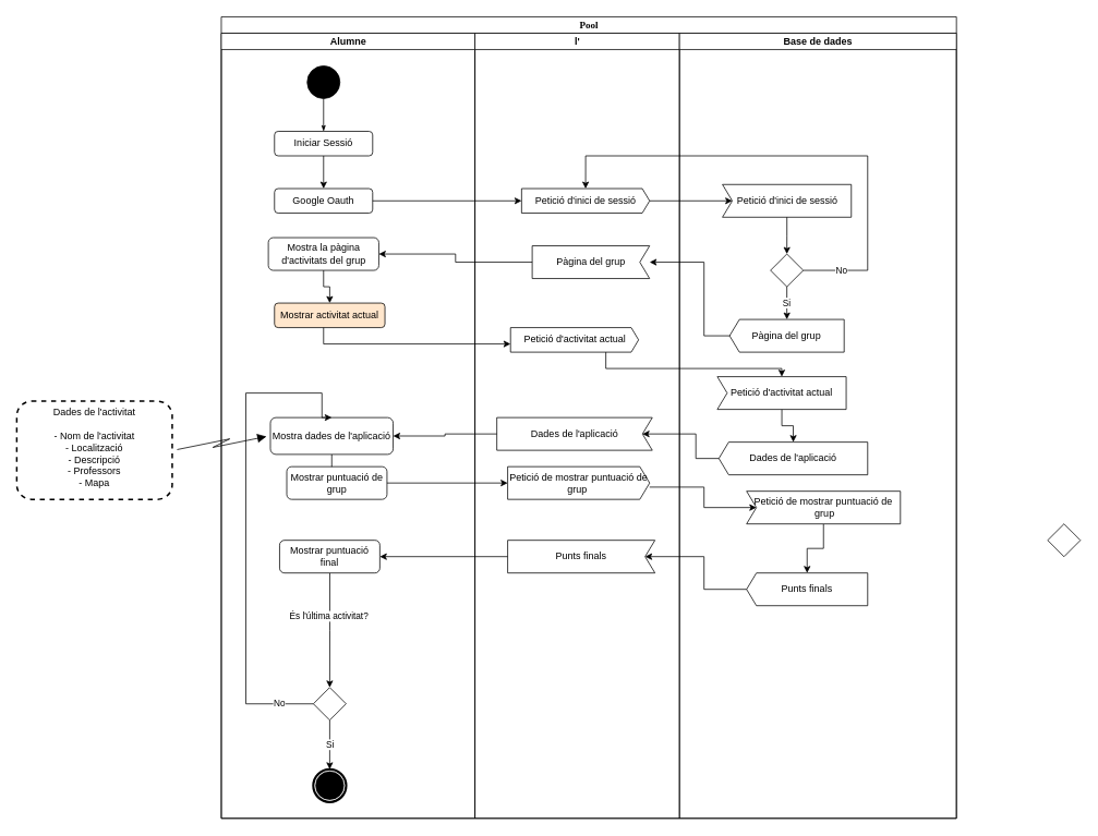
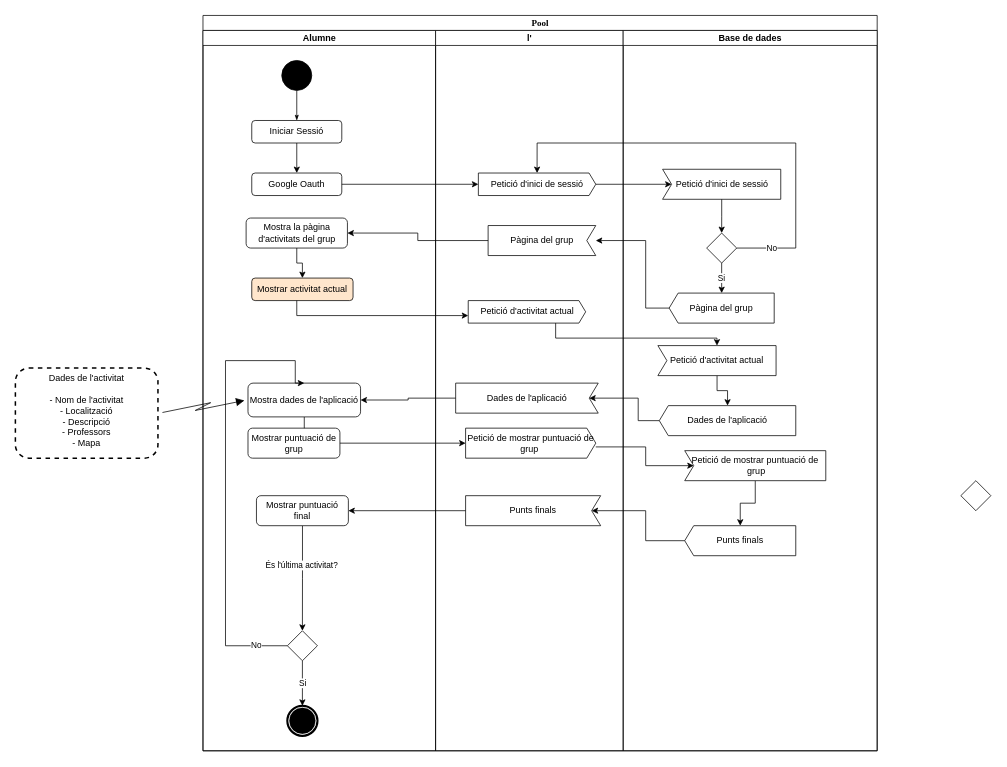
  <mxCell id="0" />
  <mxCell id="1" parent="0" />
  <mxCell id="2" value="Pool" style="swimlane;html=1;childLayout=stackLayout;startSize=20;rounded=0;shadow=0;comic=0;labelBackgroundColor=none;strokeWidth=1;fontFamily=Verdana;fontSize=12;align=center;" parent="1" vertex="1"><mxGeometry x="270" y="20" width="898.5" height="980" as="geometry" /></mxCell>
  <mxCell id="3" value="Alumne" style="swimlane;html=1;startSize=20;" parent="2" vertex="1"><mxGeometry y="20" width="310" height="960" as="geometry" /></mxCell>
  <mxCell id="4" value="" style="ellipse;whiteSpace=wrap;html=1;rounded=0;shadow=0;comic=0;labelBackgroundColor=none;strokeWidth=1;fillColor=#000000;fontFamily=Verdana;fontSize=12;align=center;" parent="3" vertex="1"><mxGeometry x="105" y="40" width="40" height="40" as="geometry" /></mxCell>
  <mxCell id="5" style="edgeStyle=orthogonalEdgeStyle;rounded=0;html=1;labelBackgroundColor=none;startArrow=none;startFill=0;startSize=5;endArrow=classicThin;endFill=1;endSize=5;jettySize=auto;orthogonalLoop=1;strokeWidth=1;fontFamily=Verdana;fontSize=12;entryX=0.5;entryY=0;entryDx=0;entryDy=0;" parent="3" source="4" target="6" edge="1"><mxGeometry relative="1" as="geometry"><mxPoint x="125" y="110" as="targetPoint" /></mxGeometry></mxCell>
  <mxCell id="6" value="Iniciar Sessió" style="rounded=1;whiteSpace=wrap;html=1;labelBorderColor=none;" parent="3" vertex="1"><mxGeometry x="65" y="120" width="120" height="30" as="geometry" /></mxCell>
  <mxCell id="7" value="Google Oauth" style="rounded=1;whiteSpace=wrap;html=1;labelBorderColor=none;" parent="3" vertex="1"><mxGeometry x="65" y="190" width="120" height="30" as="geometry" /></mxCell>
  <mxCell id="8" value="" style="edgeStyle=orthogonalEdgeStyle;rounded=0;orthogonalLoop=1;jettySize=auto;html=1;" parent="3" source="6" target="7" edge="1"><mxGeometry relative="1" as="geometry" /></mxCell>
  <mxCell id="9" value="Mostrar activitat actual" style="rounded=1;whiteSpace=wrap;html=1;labelBorderColor=none;fillColor=#ffe6cc;" parent="3" vertex="1"><mxGeometry x="65" y="330" width="135" height="30" as="geometry" /></mxCell>
  <mxCell id="10" style="edgeStyle=orthogonalEdgeStyle;rounded=0;orthogonalLoop=1;jettySize=auto;html=1;entryX=0.5;entryY=0;entryDx=0;entryDy=0;" parent="3" source="11" target="14" edge="1"><mxGeometry relative="1" as="geometry" /></mxCell>
  <mxCell id="11" value="Mostra dades de l'aplicació" style="rounded=1;whiteSpace=wrap;html=1;labelBorderColor=none;" parent="3" vertex="1"><mxGeometry x="60" y="470" width="150" height="45" as="geometry" /></mxCell>
  <mxCell id="12" style="edgeStyle=orthogonalEdgeStyle;rounded=0;orthogonalLoop=1;jettySize=auto;html=1;entryX=0.5;entryY=0;entryDx=0;entryDy=0;" parent="3" source="13" target="9" edge="1"><mxGeometry relative="1" as="geometry" /></mxCell>
  <mxCell id="13" value="Mostra la pàgina d'activitats del grup" style="rounded=1;whiteSpace=wrap;html=1;labelBorderColor=none;" parent="3" vertex="1"><mxGeometry x="57.5" y="250" width="135" height="40" as="geometry" /></mxCell>
- <mxCell id="14" value="Mostrar puntuació de grup" style="rounded=1;whiteSpace=wrap;html=1;labelBorderColor=none;" parent="3" vertex="1"><mxGeometry x="80" y="530" width="122.5" height="40" as="geometry" /></mxCell>
+ <mxCell id="14" value="Mostrar puntuació de grup" style="rounded=1;whiteSpace=wrap;html=1;labelBorderColor=none;" parent="3" vertex="1"><mxGeometry x="60" y="530" width="122.5" height="40" as="geometry" /></mxCell>
  <mxCell id="15" style="edgeStyle=orthogonalEdgeStyle;rounded=0;orthogonalLoop=1;jettySize=auto;html=1;entryX=0.5;entryY=0;entryDx=0;entryDy=0;" edge="1" parent="3" source="17" target="20"><mxGeometry relative="1" as="geometry" /></mxCell>
  <mxCell id="16" value="És l'última activitat?&amp;nbsp;" style="edgeLabel;html=1;align=center;verticalAlign=middle;resizable=0;points=[];" vertex="1" connectable="0" parent="15"><mxGeometry x="-0.261" relative="1" as="geometry"><mxPoint as="offset" /></mxGeometry></mxCell>
  <mxCell id="17" value="Mostrar puntuació final" style="rounded=1;whiteSpace=wrap;html=1;labelBorderColor=none;" parent="3" vertex="1"><mxGeometry x="71.25" y="620" width="122.5" height="40" as="geometry" /></mxCell>
  <mxCell id="18" value="No" style="edgeStyle=orthogonalEdgeStyle;rounded=0;orthogonalLoop=1;jettySize=auto;html=1;entryX=0.5;entryY=0;entryDx=0;entryDy=0;" edge="1" parent="3" source="20" target="11"><mxGeometry x="-0.855" relative="1" as="geometry"><Array as="points"><mxPoint x="30" y="820" /><mxPoint x="30" y="440" /><mxPoint x="123" y="440" /></Array><mxPoint x="1" as="offset" /></mxGeometry></mxCell>
  <mxCell id="19" value="Si" style="edgeStyle=orthogonalEdgeStyle;rounded=0;orthogonalLoop=1;jettySize=auto;html=1;" edge="1" parent="3" source="20" target="21"><mxGeometry relative="1" as="geometry" /></mxCell>
  <mxCell id="20" value="" style="rhombus;whiteSpace=wrap;html=1;" vertex="1" parent="3"><mxGeometry x="112.5" y="800" width="40" height="40" as="geometry" /></mxCell>
  <mxCell id="21" value="" style="shape=mxgraph.bpmn.shape;html=1;verticalLabelPosition=bottom;labelBackgroundColor=#ffffff;verticalAlign=top;perimeter=ellipsePerimeter;outline=end;symbol=terminate;rounded=0;shadow=0;comic=0;strokeWidth=1;fontFamily=Verdana;fontSize=12;align=center;" parent="3" vertex="1"><mxGeometry x="112.5" y="900" width="40" height="40" as="geometry" /></mxCell>
  <mxCell id="22" value="l'" style="swimlane;html=1;startSize=20;" parent="2" vertex="1"><mxGeometry x="310" y="20" width="250" height="960" as="geometry" /></mxCell>
  <mxCell id="23" value="Petició d'inici de sessió" style="shape=mxgraph.sysml.sendSigAct;whiteSpace=wrap;align=center;" parent="22" vertex="1"><mxGeometry x="57" y="190" width="156.5" height="30" as="geometry" /></mxCell>
  <mxCell id="24" value="Pàgina del grup" style="shape=mxgraph.sysml.accEvent;flipH=1;whiteSpace=wrap;align=center;labelBorderColor=none;" parent="22" vertex="1"><mxGeometry x="70" y="260" width="143.5" height="40" as="geometry" /></mxCell>
  <mxCell id="25" value="Petició d'activitat actual" style="shape=mxgraph.sysml.sendSigAct;whiteSpace=wrap;align=center;" parent="22" vertex="1"><mxGeometry x="43.5" y="360" width="156.5" height="30" as="geometry" /></mxCell>
  <mxCell id="26" value="Dades de l'aplicació" style="shape=mxgraph.sysml.accEvent;flipH=1;whiteSpace=wrap;align=center;labelBorderColor=none;" parent="22" vertex="1"><mxGeometry x="26.75" y="470" width="190" height="40" as="geometry" /></mxCell>
  <mxCell id="27" value="Petició de mostrar puntuació de grup " style="shape=mxgraph.sysml.sendSigAct;whiteSpace=wrap;align=center;" parent="22" vertex="1"><mxGeometry x="40" y="530" width="173.5" height="40" as="geometry" /></mxCell>
  <mxCell id="28" value="Punts finals" style="shape=mxgraph.sysml.accEvent;flipH=1;whiteSpace=wrap;align=center;labelBorderColor=none;" parent="22" vertex="1"><mxGeometry x="40" y="620" width="180" height="40" as="geometry" /></mxCell>
  <mxCell id="29" value="Base de dades" style="swimlane;html=1;startSize=20;" parent="2" vertex="1"><mxGeometry x="560" y="20" width="338.5" height="960" as="geometry" /></mxCell>
  <mxCell id="30" value="Petició d'inici de sessió" style="shape=mxgraph.sysml.accEvent;flipH=0;whiteSpace=wrap;align=center;rotation=0;textDirection=rtl;labelBorderColor=none;" parent="29" vertex="1"><mxGeometry x="52.5" y="185" width="157.5" height="40" as="geometry" /></mxCell>
  <mxCell id="31" style="edgeStyle=orthogonalEdgeStyle;rounded=0;orthogonalLoop=1;jettySize=auto;html=1;entryX=0.5;entryY=0;entryDx=0;entryDy=0;" parent="29" source="30" target="32" edge="1"><mxGeometry relative="1" as="geometry"><mxPoint x="131" y="260" as="targetPoint" /></mxGeometry></mxCell>
  <mxCell id="32" value="" style="rhombus;whiteSpace=wrap;html=1;" parent="29" vertex="1"><mxGeometry x="111.25" y="270" width="40" height="40" as="geometry" /></mxCell>
  <mxCell id="33" value="Pàgina del grup" style="shape=mxgraph.sysml.sendSigAct;whiteSpace=wrap;align=center;labelBorderColor=none;flipH=1;" parent="29" vertex="1"><mxGeometry x="61.25" y="350" width="140" height="40" as="geometry" /></mxCell>
  <mxCell id="34" value="Si" style="edgeStyle=orthogonalEdgeStyle;rounded=0;orthogonalLoop=1;jettySize=auto;html=1;entryX=0.5;entryY=0;entryDx=0;entryDy=0;entryPerimeter=0;" parent="29" source="32" target="33" edge="1"><mxGeometry relative="1" as="geometry" /></mxCell>
  <mxCell id="35" style="edgeStyle=orthogonalEdgeStyle;rounded=0;orthogonalLoop=1;jettySize=auto;html=1;entryX=0.5;entryY=0;entryDx=0;entryDy=0;entryPerimeter=0;" parent="29" source="36" target="37" edge="1"><mxGeometry relative="1" as="geometry" /></mxCell>
  <mxCell id="36" value="Petició d'activitat actual" style="shape=mxgraph.sysml.accEvent;flipH=0;whiteSpace=wrap;align=center;rotation=0;textDirection=rtl;labelBorderColor=none;" parent="29" vertex="1"><mxGeometry x="46.25" y="420" width="157.5" height="40" as="geometry" /></mxCell>
  <mxCell id="37" value="Dades de l'aplicació" style="shape=mxgraph.sysml.sendSigAct;whiteSpace=wrap;align=center;labelBorderColor=none;flipH=1;" parent="29" vertex="1"><mxGeometry x="48.13" y="500" width="181.87" height="40" as="geometry" /></mxCell>
  <mxCell id="38" style="edgeStyle=orthogonalEdgeStyle;rounded=0;orthogonalLoop=1;jettySize=auto;html=1;entryX=0.5;entryY=0;entryDx=0;entryDy=0;entryPerimeter=0;" parent="29" source="39" target="40" edge="1"><mxGeometry relative="1" as="geometry" /></mxCell>
  <mxCell id="39" value="Petició de mostrar puntuació de grup " style="shape=mxgraph.sysml.accEvent;flipH=0;whiteSpace=wrap;align=center;rotation=0;textDirection=rtl;labelBorderColor=none;" parent="29" vertex="1"><mxGeometry x="82" y="560" width="188" height="40" as="geometry" /></mxCell>
  <mxCell id="40" value="Punts finals" style="shape=mxgraph.sysml.sendSigAct;whiteSpace=wrap;align=center;labelBorderColor=none;flipH=1;" parent="29" vertex="1"><mxGeometry x="82" y="660" width="148" height="40" as="geometry" /></mxCell>
  <mxCell id="41" style="edgeStyle=orthogonalEdgeStyle;rounded=0;orthogonalLoop=1;jettySize=auto;html=1;entryX=0;entryY=0.5;entryDx=0;entryDy=0;entryPerimeter=0;" parent="2" source="7" target="23" edge="1"><mxGeometry relative="1" as="geometry" /></mxCell>
  <mxCell id="42" style="edgeStyle=orthogonalEdgeStyle;rounded=0;orthogonalLoop=1;jettySize=auto;html=1;entryX=0;entryY=0.5;entryDx=12;entryDy=0;entryPerimeter=0;" parent="2" source="23" target="30" edge="1"><mxGeometry relative="1" as="geometry" /></mxCell>
  <mxCell id="43" value="No" style="edgeStyle=orthogonalEdgeStyle;rounded=0;orthogonalLoop=1;jettySize=auto;html=1;entryX=0.5;entryY=0;entryDx=0;entryDy=0;entryPerimeter=0;" parent="2" source="32" target="23" edge="1"><mxGeometry x="-0.844" relative="1" as="geometry"><mxPoint x="700" y="360" as="targetPoint" /><Array as="points"><mxPoint x="790" y="310" /><mxPoint x="790" y="170" /><mxPoint x="445" y="170" /></Array><mxPoint as="offset" /></mxGeometry></mxCell>
  <mxCell id="44" style="edgeStyle=orthogonalEdgeStyle;rounded=0;orthogonalLoop=1;jettySize=auto;html=1;" parent="2" source="33" target="24" edge="1"><mxGeometry relative="1" as="geometry"><Array as="points"><mxPoint x="590" y="390" /><mxPoint x="590" y="300" /></Array></mxGeometry></mxCell>
  <mxCell id="45" style="edgeStyle=orthogonalEdgeStyle;rounded=0;orthogonalLoop=1;jettySize=auto;html=1;entryX=1;entryY=0.5;entryDx=0;entryDy=0;" parent="2" source="24" target="13" edge="1"><mxGeometry relative="1" as="geometry" /></mxCell>
  <mxCell id="46" style="edgeStyle=orthogonalEdgeStyle;rounded=0;orthogonalLoop=1;jettySize=auto;html=1;entryX=0;entryY=0.5;entryDx=12;entryDy=0;entryPerimeter=0;exitX=1;exitY=0.5;exitDx=0;exitDy=0;exitPerimeter=0;" parent="2" source="37" target="26" edge="1"><mxGeometry relative="1" as="geometry"><Array as="points"><mxPoint x="580" y="540" /><mxPoint x="580" y="510" /></Array><mxPoint x="550" y="540" as="sourcePoint" /></mxGeometry></mxCell>
  <mxCell id="47" style="edgeStyle=orthogonalEdgeStyle;rounded=0;orthogonalLoop=1;jettySize=auto;html=1;entryX=0.5;entryY=0;entryDx=0;entryDy=0;entryPerimeter=0;" parent="2" source="25" target="36" edge="1"><mxGeometry relative="1" as="geometry"><Array as="points"><mxPoint x="470" y="430" /><mxPoint x="685" y="430" /></Array></mxGeometry></mxCell>
  <mxCell id="48" style="edgeStyle=orthogonalEdgeStyle;rounded=0;orthogonalLoop=1;jettySize=auto;html=1;entryX=1;entryY=0.5;entryDx=0;entryDy=0;" parent="2" source="26" target="11" edge="1"><mxGeometry relative="1" as="geometry" /></mxCell>
  <mxCell id="49" style="edgeStyle=orthogonalEdgeStyle;rounded=0;orthogonalLoop=1;jettySize=auto;html=1;" parent="2" source="9" target="25" edge="1"><mxGeometry relative="1" as="geometry"><mxPoint x="280" y="390" as="targetPoint" /><Array as="points"><mxPoint x="125" y="400" /></Array></mxGeometry></mxCell>
  <mxCell id="50" style="edgeStyle=orthogonalEdgeStyle;rounded=0;orthogonalLoop=1;jettySize=auto;html=1;entryX=0;entryY=0.5;entryDx=12;entryDy=0;entryPerimeter=0;" parent="2" source="27" target="39" edge="1"><mxGeometry relative="1" as="geometry"><Array as="points"><mxPoint x="590" y="575" /><mxPoint x="590" y="600" /></Array></mxGeometry></mxCell>
  <mxCell id="51" style="edgeStyle=orthogonalEdgeStyle;rounded=0;orthogonalLoop=1;jettySize=auto;html=1;entryX=0;entryY=0.5;entryDx=12;entryDy=0;entryPerimeter=0;exitX=1;exitY=0.5;exitDx=0;exitDy=0;exitPerimeter=0;" parent="2" source="40" target="28" edge="1"><mxGeometry relative="1" as="geometry"><Array as="points"><mxPoint x="590" y="700" /><mxPoint x="590" y="660" /></Array><mxPoint x="703.25" y="740" as="sourcePoint" /></mxGeometry></mxCell>
  <mxCell id="52" style="edgeStyle=orthogonalEdgeStyle;rounded=0;orthogonalLoop=1;jettySize=auto;html=1;entryX=0;entryY=0.5;entryDx=0;entryDy=0;entryPerimeter=0;" parent="2" source="14" target="27" edge="1"><mxGeometry relative="1" as="geometry" /></mxCell>
  <mxCell id="53" style="edgeStyle=orthogonalEdgeStyle;rounded=0;orthogonalLoop=1;jettySize=auto;html=1;entryX=1;entryY=0.5;entryDx=0;entryDy=0;" parent="2" source="28" target="17" edge="1"><mxGeometry relative="1" as="geometry" /></mxCell>
  <mxCell id="54" value="Dades de l'activitat&lt;br&gt;&amp;nbsp;&lt;br&gt;- Nom de l'activitat&lt;br&gt;- Localització&lt;br&gt;- Descripció&lt;br&gt;- Professors&lt;br&gt;- Mapa" style="shape=rect;html=1;rounded=1;verticalAlign=top;dashed=1;strokeWidth=2;whiteSpace=wrap;align=center;" parent="1" vertex="1"><mxGeometry x="20" y="490" width="190" height="120" as="geometry" /></mxCell>
  <mxCell id="55" value="" style="shape=mxgraph.lean_mapping.electronic_info_flow_edge;html=1;edgeStyle=none;align=center;verticalAlign=bottom;exitX=1;exitY=0.5;fillColor=#ffffff;entryX=0;entryY=0.5;entryDx=0;entryDy=0;" parent="1" source="54" target="11" edge="1"><mxGeometry x="1" relative="1" as="geometry"><mxPoint x="305" y="525" as="targetPoint" /></mxGeometry></mxCell>
  <mxCell id="56" value="" style="rhombus;whiteSpace=wrap;html=1;" parent="1" vertex="1"><mxGeometry x="1280" y="640" width="40" height="40" as="geometry" /></mxCell>
